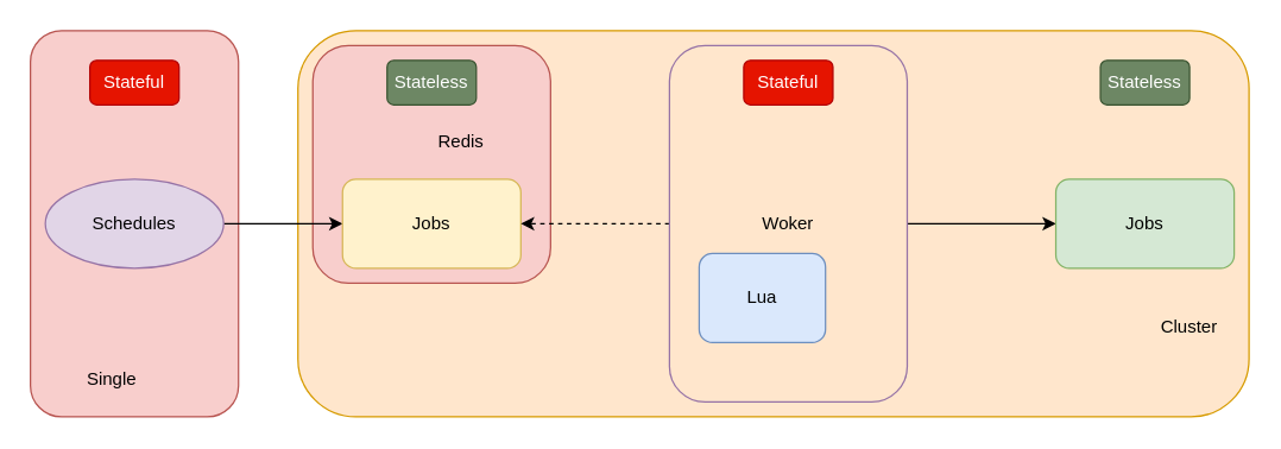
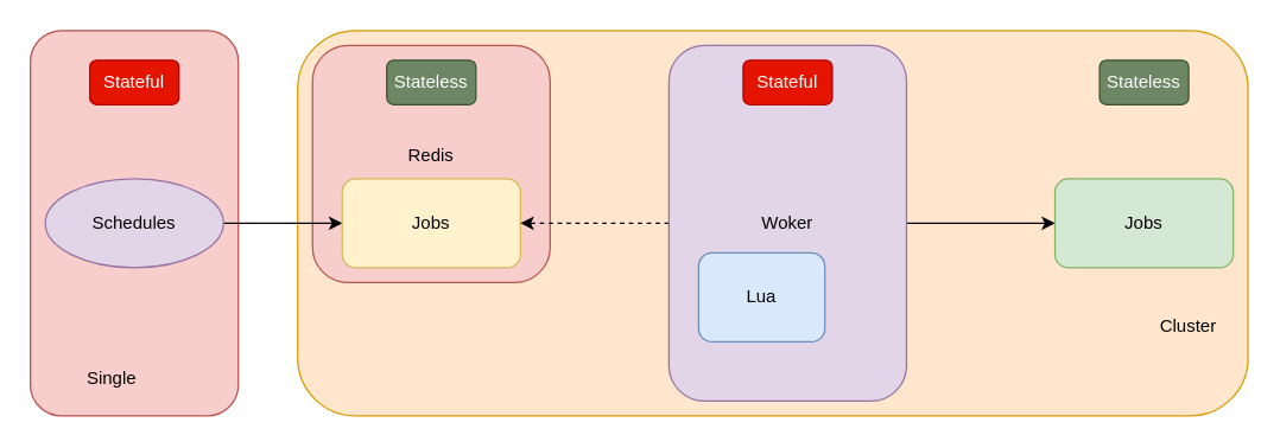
  <mxCell id="0" />
  <mxCell id="1" parent="0" />
  <mxCell id="2" value="" style="rounded=1;whiteSpace=wrap;html=1;fillColor=#ffe6cc;strokeColor=#d79b00;" vertex="1" parent="1"><mxGeometry x="200" y="20" width="640" height="260" as="geometry" /></mxCell>
  <mxCell id="3" value="" style="rounded=1;whiteSpace=wrap;html=1;fillColor=#f8cecc;strokeColor=#b85450;" vertex="1" parent="1"><mxGeometry x="20" y="20" width="140" height="260" as="geometry" /></mxCell>
  <mxCell id="4" value="" style="rounded=1;whiteSpace=wrap;html=1;fillColor=#f8cecc;strokeColor=#b85450;" vertex="1" parent="1"><mxGeometry x="210" y="30" width="160" height="160" as="geometry" /></mxCell>
  <mxCell id="5" value="" style="edgeStyle=orthogonalEdgeStyle;rounded=0;orthogonalLoop=1;jettySize=auto;html=1;" edge="1" parent="1" source="6" target="7"><mxGeometry relative="1" as="geometry" /></mxCell>
  <mxCell id="6" value="Schedules" style="ellipse;whiteSpace=wrap;html=1;fillColor=#e1d5e7;strokeColor=#9673a6;" vertex="1" parent="1"><mxGeometry x="30" y="120" width="120" height="60" as="geometry" /></mxCell>
  <mxCell id="7" value="Jobs" style="whiteSpace=wrap;html=1;rounded=1;fillColor=#fff2cc;strokeColor=#d6b656;" vertex="1" parent="1"><mxGeometry x="230" y="120" width="120" height="60" as="geometry" /></mxCell>
  <mxCell id="8" value="" style="edgeStyle=orthogonalEdgeStyle;rounded=0;orthogonalLoop=1;jettySize=auto;html=1;" edge="1" parent="1" source="10" target="11"><mxGeometry relative="1" as="geometry" /></mxCell>
  <mxCell id="9" value="" style="edgeStyle=orthogonalEdgeStyle;rounded=0;orthogonalLoop=1;jettySize=auto;html=1;dashed=1;" edge="1" parent="1" source="10" target="7"><mxGeometry relative="1" as="geometry" /></mxCell>
- <mxCell id="10" value="Woker" style="whiteSpace=wrap;html=1;rounded=1;fillColor=#ffe6cc;strokeColor=#9673a6;" vertex="1" parent="1"><mxGeometry x="450" y="30" width="160" height="240" as="geometry" /></mxCell>
+ <mxCell id="10" value="Woker" style="whiteSpace=wrap;html=1;rounded=1;fillColor=#e1d5e7;strokeColor=#9673a6;" vertex="1" parent="1"><mxGeometry x="450" y="30" width="160" height="240" as="geometry" /></mxCell>
  <mxCell id="11" value="Jobs" style="whiteSpace=wrap;html=1;rounded=1;fillColor=#d5e8d4;strokeColor=#82b366;" vertex="1" parent="1"><mxGeometry x="710" y="120" width="120" height="60" as="geometry" /></mxCell>
  <mxCell id="12" value="Lua" style="rounded=1;whiteSpace=wrap;html=1;fillColor=#dae8fc;strokeColor=#6c8ebf;" vertex="1" parent="1"><mxGeometry x="470" y="170" width="85" height="60" as="geometry" /></mxCell>
- <mxCell id="13" value="Redis" style="text;html=1;strokeColor=none;fillColor=none;align=center;verticalAlign=middle;whiteSpace=wrap;rounded=0;" vertex="1" parent="1"><mxGeometry x="280" y="80" width="60" height="30" as="geometry" /></mxCell>
+ <mxCell id="13" value="Redis" style="text;html=1;strokeColor=none;fillColor=none;align=center;verticalAlign=middle;whiteSpace=wrap;rounded=0;" vertex="1" parent="1"><mxGeometry x="260" y="90" width="60" height="30" as="geometry" /></mxCell>
  <mxCell id="14" value="Single" style="text;html=1;strokeColor=none;fillColor=none;align=center;verticalAlign=middle;whiteSpace=wrap;rounded=0;" vertex="1" parent="1"><mxGeometry x="45" y="240" width="60" height="30" as="geometry" /></mxCell>
  <mxCell id="15" value="Cluster" style="text;html=1;strokeColor=none;fillColor=none;align=center;verticalAlign=middle;whiteSpace=wrap;rounded=0;" vertex="1" parent="1"><mxGeometry x="770" y="205" width="60" height="30" as="geometry" /></mxCell>
  <mxCell id="16" value="Stateless" style="text;html=1;strokeColor=#3A5431;fillColor=#6d8764;align=center;verticalAlign=middle;whiteSpace=wrap;rounded=1;fontColor=#ffffff;" vertex="1" parent="1"><mxGeometry x="260" y="40" width="60" height="30" as="geometry" /></mxCell>
  <mxCell id="17" value="Stateful" style="text;html=1;strokeColor=#B20000;fillColor=#e51400;align=center;verticalAlign=middle;whiteSpace=wrap;rounded=1;shadow=0;fontColor=#ffffff;" vertex="1" parent="1"><mxGeometry x="60" y="40" width="60" height="30" as="geometry" /></mxCell>
  <mxCell id="18" value="Stateful" style="text;html=1;strokeColor=#B20000;fillColor=#e51400;align=center;verticalAlign=middle;whiteSpace=wrap;rounded=1;fontColor=#ffffff;" vertex="1" parent="1"><mxGeometry x="500" y="40" width="60" height="30" as="geometry" /></mxCell>
  <mxCell id="19" value="Stateless" style="text;html=1;strokeColor=#3A5431;fillColor=#6d8764;align=center;verticalAlign=middle;whiteSpace=wrap;rounded=1;fontColor=#ffffff;" vertex="1" parent="1"><mxGeometry x="740" y="40" width="60" height="30" as="geometry" /></mxCell>
